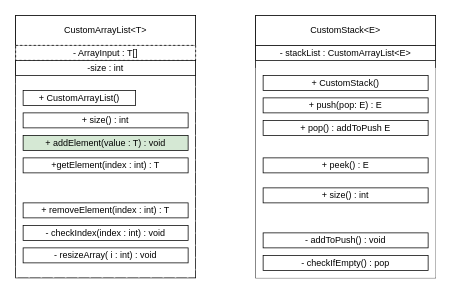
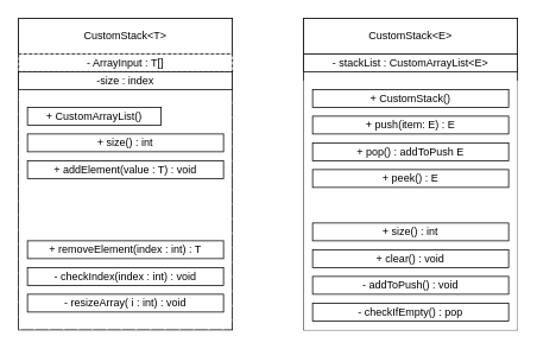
  <mxCell id="0" />
  <mxCell id="1" parent="0" />
  <mxCell id="2" style="edgeStyle=orthogonalEdgeStyle;rounded=0;orthogonalLoop=1;jettySize=auto;html=1;exitX=0.5;exitY=1;exitDx=0;exitDy=0;" edge="1" parent="1" source="7" target="7"><mxGeometry relative="1" as="geometry" /></mxCell>
  <mxCell id="3" value="" style="rounded=0;whiteSpace=wrap;html=1;" vertex="1" parent="1"><mxGeometry x="340" y="20" width="240" height="350" as="geometry" /></mxCell>
  <mxCell id="4" value="CustomStack&amp;lt;E&amp;gt;" style="rounded=0;whiteSpace=wrap;html=1;" vertex="1" parent="1"><mxGeometry x="340" y="20" width="240" height="40" as="geometry" /></mxCell>
  <mxCell id="5" value="- stackList : CustomArrayList&amp;lt;E&amp;gt;" style="rounded=0;whiteSpace=wrap;html=1;" vertex="1" parent="1"><mxGeometry x="340" y="60" width="240" height="20" as="geometry" /></mxCell>
  <mxCell id="6" value="" style="rounded=0;whiteSpace=wrap;html=1;strokeColor=none;" vertex="1" parent="1"><mxGeometry x="340" y="90" width="240" height="280" as="geometry" /></mxCell>
- <mxCell id="7" value="+ push(pop: E) : E" style="rounded=0;whiteSpace=wrap;html=1;fillStyle=solid;" vertex="1" parent="1"><mxGeometry x="350" y="130" width="220" height="20" as="geometry" /></mxCell>
+ <mxCell id="7" value="+ push(item: E) : E" style="rounded=0;whiteSpace=wrap;html=1;fillStyle=solid;" vertex="1" parent="1"><mxGeometry x="350" y="130" width="220" height="20" as="geometry" /></mxCell>
  <mxCell id="8" value="+ pop() : addToPush E" style="rounded=0;whiteSpace=wrap;html=1;" vertex="1" parent="1"><mxGeometry x="350" y="160" width="220" height="20" as="geometry" /></mxCell>
- <mxCell id="9" value="+ peek() : E" style="rounded=0;whiteSpace=wrap;html=1;" vertex="1" parent="1"><mxGeometry x="350" y="210" width="220" height="20" as="geometry" /></mxCell>
+ <mxCell id="9" value="+ peek() : E" style="rounded=0;whiteSpace=wrap;html=1;" vertex="1" parent="1"><mxGeometry x="350" y="190" width="220" height="20" as="geometry" /></mxCell>
  <mxCell id="10" value="+ size() : int" style="rounded=0;whiteSpace=wrap;html=1;" vertex="1" parent="1"><mxGeometry x="350" y="250" width="220" height="20" as="geometry" /></mxCell>
+ <mxCell id="11" value="+ clear() : void" style="rounded=0;whiteSpace=wrap;html=1;" vertex="1" parent="1"><mxGeometry x="350" y="280" width="220" height="20" as="geometry" /></mxCell>
  <mxCell id="12" value="- addToPush() : void" style="rounded=0;whiteSpace=wrap;html=1;" vertex="1" parent="1"><mxGeometry x="350" y="310" width="220" height="20" as="geometry" /></mxCell>
  <mxCell id="13" value="- checkIfEmpty() : pop" style="rounded=0;whiteSpace=wrap;html=1;" vertex="1" parent="1"><mxGeometry x="350" y="340" width="220" height="20" as="geometry" /></mxCell>
  <mxCell id="14" value="+ CustomStack()" style="rounded=0;whiteSpace=wrap;html=1;" vertex="1" parent="1"><mxGeometry x="350" y="100" width="220" height="20" as="geometry" /></mxCell>
  <mxCell id="15" value="" style="rounded=0;whiteSpace=wrap;html=1;" vertex="1" parent="1"><mxGeometry x="20" y="20" width="240" height="350" as="geometry" /></mxCell>
  <mxCell id="16" value="" style="edgeStyle=orthogonalEdgeStyle;rounded=0;orthogonalLoop=1;jettySize=auto;html=1;" edge="1" parent="1" source="17" target="18"><mxGeometry relative="1" as="geometry" /></mxCell>
- <mxCell id="17" value="CustomArrayList&amp;lt;T&amp;gt;" style="rounded=0;whiteSpace=wrap;html=1;" vertex="1" parent="1"><mxGeometry x="20" y="20" width="240" height="40" as="geometry" /></mxCell>
+ <mxCell id="17" value="CustomStack&amp;lt;T&amp;gt;" style="rounded=0;whiteSpace=wrap;html=1;" vertex="1" parent="1"><mxGeometry x="20" y="20" width="240" height="40" as="geometry" /></mxCell>
  <mxCell id="18" value="- ArrayInput : T[]" style="rounded=0;whiteSpace=wrap;html=1;dashed=1;" vertex="1" parent="1"><mxGeometry x="20" y="60" width="240" height="20" as="geometry" /></mxCell>
- <mxCell id="19" value="-size : int" style="rounded=0;whiteSpace=wrap;html=1;" vertex="1" parent="1"><mxGeometry x="20" y="80" width="240" height="20" as="geometry" /></mxCell>
+ <mxCell id="19" value="-size : index" style="rounded=0;whiteSpace=wrap;html=1;" vertex="1" parent="1"><mxGeometry x="20" y="80" width="240" height="20" as="geometry" /></mxCell>
  <mxCell id="20" value="" style="rounded=0;whiteSpace=wrap;html=1;strokeColor=none;fillStyle=hatch;" vertex="1" parent="1"><mxGeometry x="20" y="110" width="240" height="260" as="geometry" /></mxCell>
  <mxCell id="21" value="+ CustomArrayList()" style="rounded=0;whiteSpace=wrap;html=1;" vertex="1" parent="1"><mxGeometry x="30" y="120" width="150" height="20" as="geometry" /></mxCell>
  <mxCell id="22" value="+ size() : int" style="rounded=0;whiteSpace=wrap;html=1;" vertex="1" parent="1"><mxGeometry x="30" y="150" width="220" height="20" as="geometry" /></mxCell>
- <mxCell id="23" value="+ addElement(value : T) : void" style="rounded=0;whiteSpace=wrap;html=1;fillColor=#d5e8d4;" vertex="1" parent="1"><mxGeometry x="30" y="180" width="220" height="20" as="geometry" /></mxCell>
- <mxCell id="24" value="+getElement(index : int) : T" style="rounded=0;whiteSpace=wrap;html=1;" vertex="1" parent="1"><mxGeometry x="30" y="210" width="220" height="20" as="geometry" /></mxCell>
+ <mxCell id="23" value="+ addElement(value : T) : void" style="rounded=0;whiteSpace=wrap;html=1;" vertex="1" parent="1"><mxGeometry x="30" y="180" width="220" height="20" as="geometry" /></mxCell>
  <mxCell id="25" value="+ removeElement(index : int) : T" style="rounded=0;whiteSpace=wrap;html=1;" vertex="1" parent="1"><mxGeometry x="30" y="270" width="220" height="20" as="geometry" /></mxCell>
  <mxCell id="26" value="- checkIndex(index : int) : void" style="rounded=0;whiteSpace=wrap;html=1;" vertex="1" parent="1"><mxGeometry x="30" y="300" width="220" height="20" as="geometry" /></mxCell>
  <mxCell id="27" value="- resizeArray( i : int) : void" style="rounded=0;whiteSpace=wrap;html=1;" vertex="1" parent="1"><mxGeometry x="30" y="330" width="220" height="20" as="geometry" /></mxCell>
